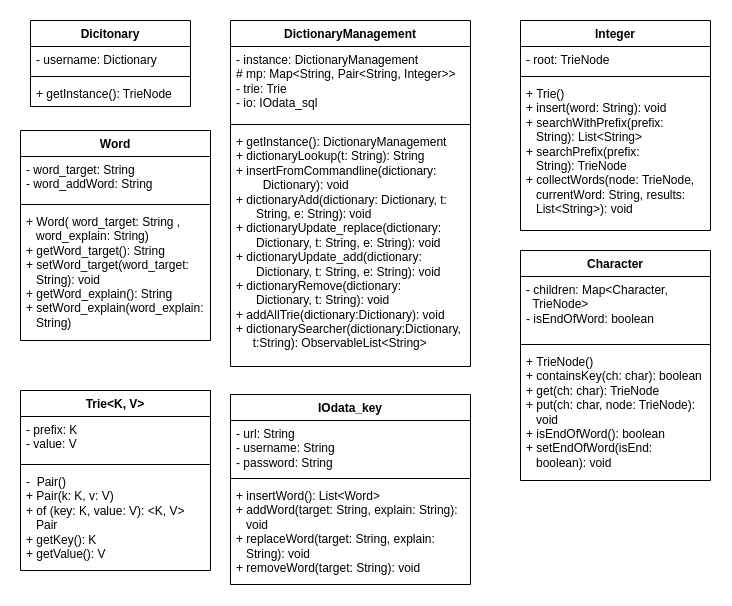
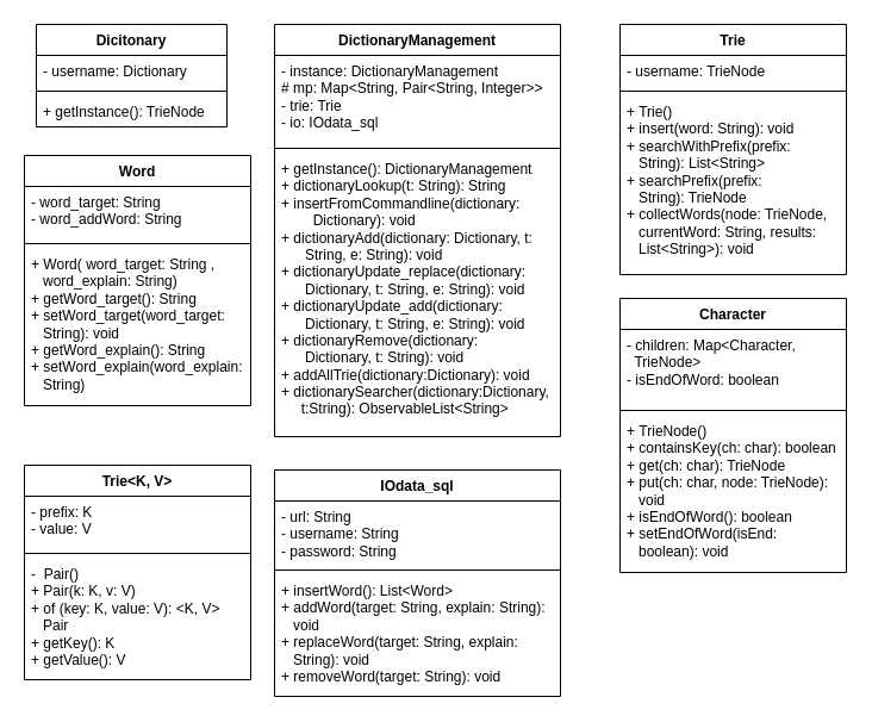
  <mxCell id="0" />
  <mxCell id="1" parent="0" />
  <mxCell id="2" value="Dicitonary" style="swimlane;fontStyle=1;align=center;verticalAlign=top;childLayout=stackLayout;horizontal=1;startSize=26;horizontalStack=0;resizeParent=1;resizeParentMax=0;resizeLast=0;collapsible=1;marginBottom=0;whiteSpace=wrap;html=1;" vertex="1" parent="1"><mxGeometry x="30" y="20" width="160" height="86" as="geometry" /></mxCell>
  <mxCell id="3" value="-&amp;nbsp;username: Dictionary" style="text;strokeColor=none;fillColor=none;align=left;verticalAlign=top;spacingLeft=4;spacingRight=4;overflow=hidden;rotatable=0;points=[[0,0.5],[1,0.5]];portConstraint=eastwest;whiteSpace=wrap;html=1;" vertex="1" parent="2"><mxGeometry y="26" width="160" height="26" as="geometry" /></mxCell>
  <mxCell id="4" value="" style="line;strokeWidth=1;fillColor=none;align=left;verticalAlign=middle;spacingTop=-1;spacingLeft=3;spacingRight=3;rotatable=0;labelPosition=right;points=[];portConstraint=eastwest;strokeColor=inherit;" vertex="1" parent="2"><mxGeometry y="52" width="160" height="8" as="geometry" /></mxCell>
  <mxCell id="5" value="+ getInstance(): TrieNode" style="text;strokeColor=none;fillColor=none;align=left;verticalAlign=top;spacingLeft=4;spacingRight=4;overflow=hidden;rotatable=0;points=[[0,0.5],[1,0.5]];portConstraint=eastwest;whiteSpace=wrap;html=1;" vertex="1" parent="2"><mxGeometry y="60" width="160" height="26" as="geometry" /></mxCell>
  <mxCell id="6" value="DictionaryManagement" style="swimlane;fontStyle=1;align=center;verticalAlign=top;childLayout=stackLayout;horizontal=1;startSize=26;horizontalStack=0;resizeParent=1;resizeParentMax=0;resizeLast=0;collapsible=1;marginBottom=0;whiteSpace=wrap;html=1;" vertex="1" parent="1"><mxGeometry x="230" y="20" width="240" height="346" as="geometry" /></mxCell>
  <mxCell id="7" value="-&amp;nbsp;instance: DictionaryManagement&lt;br&gt;#&amp;nbsp;mp:&amp;nbsp;Map&amp;lt;String, Pair&amp;lt;String, Integer&amp;gt;&amp;gt;&lt;br&gt;- trie: Trie&lt;br&gt;- io:&amp;nbsp;IOdata_sql" style="text;strokeColor=none;fillColor=none;align=left;verticalAlign=top;spacingLeft=4;spacingRight=4;overflow=hidden;rotatable=0;points=[[0,0.5],[1,0.5]];portConstraint=eastwest;whiteSpace=wrap;html=1;" vertex="1" parent="6"><mxGeometry y="26" width="240" height="74" as="geometry" /></mxCell>
  <mxCell id="8" value="" style="line;strokeWidth=1;fillColor=none;align=left;verticalAlign=middle;spacingTop=-1;spacingLeft=3;spacingRight=3;rotatable=0;labelPosition=right;points=[];portConstraint=eastwest;strokeColor=inherit;" vertex="1" parent="6"><mxGeometry y="100" width="240" height="8" as="geometry" /></mxCell>
  <mxCell id="9" value="+ getInstance(): DictionaryManagement&lt;br&gt;+&amp;nbsp;dictionaryLookup(t: String): String&lt;br&gt;+ insertFromCommandline(dictionary:&amp;nbsp; &amp;nbsp; &amp;nbsp; &amp;nbsp; &amp;nbsp; &amp;nbsp; &amp;nbsp; &amp;nbsp; Dictionary): void&lt;br&gt;+&amp;nbsp;dictionaryAdd(dictionary: Dictionary, t:&amp;nbsp; &amp;nbsp; &amp;nbsp; &amp;nbsp; &amp;nbsp; &amp;nbsp; String, e: String): void&lt;br&gt;+&amp;nbsp;dictionaryUpdate_replace(dictionary:&amp;nbsp; &amp;nbsp; &amp;nbsp; &amp;nbsp; &amp;nbsp; &amp;nbsp; &amp;nbsp; Dictionary, t: String, e: String): void&lt;br&gt;+ dictionaryUpdate_add(dictionary:&amp;nbsp; &amp;nbsp; &amp;nbsp; &amp;nbsp; &amp;nbsp; &amp;nbsp; &amp;nbsp; &amp;nbsp; &amp;nbsp; &amp;nbsp; Dictionary, t: String, e: String): void&lt;br&gt;+&amp;nbsp;dictionaryRemove(dictionary:&amp;nbsp; &amp;nbsp; &amp;nbsp; &amp;nbsp; &amp;nbsp; &amp;nbsp; &amp;nbsp; &amp;nbsp; &amp;nbsp; &amp;nbsp; &amp;nbsp; &amp;nbsp; &amp;nbsp; Dictionary, t: String): void&lt;br&gt;+&amp;nbsp;addAllTrie(dictionary:Dictionary): void&lt;br&gt;+&amp;nbsp;dictionarySearcher(dictionary:Dictionary,&amp;nbsp; &amp;nbsp; &amp;nbsp; &amp;nbsp;t:String):&amp;nbsp;ObservableList&amp;lt;String&amp;gt;" style="text;strokeColor=none;fillColor=none;align=left;verticalAlign=top;spacingLeft=4;spacingRight=4;overflow=hidden;rotatable=0;points=[[0,0.5],[1,0.5]];portConstraint=eastwest;whiteSpace=wrap;html=1;" vertex="1" parent="6"><mxGeometry y="108" width="240" height="238" as="geometry" /></mxCell>
  <mxCell id="10" value="Word" style="swimlane;fontStyle=1;align=center;verticalAlign=top;childLayout=stackLayout;horizontal=1;startSize=26;horizontalStack=0;resizeParent=1;resizeParentMax=0;resizeLast=0;collapsible=1;marginBottom=0;whiteSpace=wrap;html=1;" vertex="1" parent="1"><mxGeometry x="20" y="130" width="190" height="210" as="geometry" /></mxCell>
  <mxCell id="11" value="-&amp;nbsp;word_target: String&lt;br&gt;-&amp;nbsp;word_addWord: String" style="text;strokeColor=none;fillColor=none;align=left;verticalAlign=top;spacingLeft=4;spacingRight=4;overflow=hidden;rotatable=0;points=[[0,0.5],[1,0.5]];portConstraint=eastwest;whiteSpace=wrap;html=1;" vertex="1" parent="10"><mxGeometry y="26" width="190" height="44" as="geometry" /></mxCell>
  <mxCell id="12" value="" style="line;strokeWidth=1;fillColor=none;align=left;verticalAlign=middle;spacingTop=-1;spacingLeft=3;spacingRight=3;rotatable=0;labelPosition=right;points=[];portConstraint=eastwest;strokeColor=inherit;" vertex="1" parent="10"><mxGeometry y="70" width="190" height="8" as="geometry" /></mxCell>
  <mxCell id="13" value="+&amp;nbsp;Word( word_target: String ,&amp;nbsp; &amp;nbsp; &amp;nbsp; &amp;nbsp; &amp;nbsp; &amp;nbsp;word_explain: String)&lt;br&gt;+&amp;nbsp;getWord_target(): String&lt;br&gt;+ setWord_target(word_target:&amp;nbsp; &amp;nbsp; &amp;nbsp; &amp;nbsp; &amp;nbsp;String): void&lt;br&gt;+&amp;nbsp;getWord_explain(): String&lt;br&gt;+&amp;nbsp;setWord_explain(word_explain:&amp;nbsp; &amp;nbsp; &amp;nbsp;String)" style="text;strokeColor=none;fillColor=none;align=left;verticalAlign=top;spacingLeft=4;spacingRight=4;overflow=hidden;rotatable=0;points=[[0,0.5],[1,0.5]];portConstraint=eastwest;whiteSpace=wrap;html=1;" vertex="1" parent="10"><mxGeometry y="78" width="190" height="132" as="geometry" /></mxCell>
- <mxCell id="14" value="Integer" style="swimlane;fontStyle=1;align=center;verticalAlign=top;childLayout=stackLayout;horizontal=1;startSize=26;horizontalStack=0;resizeParent=1;resizeParentMax=0;resizeLast=0;collapsible=1;marginBottom=0;whiteSpace=wrap;html=1;" vertex="1" parent="1"><mxGeometry x="520" y="20" width="190" height="210" as="geometry" /></mxCell>
- <mxCell id="15" value="- root: TrieNode" style="text;strokeColor=none;fillColor=none;align=left;verticalAlign=top;spacingLeft=4;spacingRight=4;overflow=hidden;rotatable=0;points=[[0,0.5],[1,0.5]];portConstraint=eastwest;whiteSpace=wrap;html=1;" vertex="1" parent="14"><mxGeometry y="26" width="190" height="26" as="geometry" /></mxCell>
+ <mxCell id="14" value="Trie" style="swimlane;fontStyle=1;align=center;verticalAlign=top;childLayout=stackLayout;horizontal=1;startSize=26;horizontalStack=0;resizeParent=1;resizeParentMax=0;resizeLast=0;collapsible=1;marginBottom=0;whiteSpace=wrap;html=1;" vertex="1" parent="1"><mxGeometry x="520" y="20" width="190" height="210" as="geometry" /></mxCell>
+ <mxCell id="15" value="- username: TrieNode" style="text;strokeColor=none;fillColor=none;align=left;verticalAlign=top;spacingLeft=4;spacingRight=4;overflow=hidden;rotatable=0;points=[[0,0.5],[1,0.5]];portConstraint=eastwest;whiteSpace=wrap;html=1;" vertex="1" parent="14"><mxGeometry y="26" width="190" height="26" as="geometry" /></mxCell>
  <mxCell id="16" value="" style="line;strokeWidth=1;fillColor=none;align=left;verticalAlign=middle;spacingTop=-1;spacingLeft=3;spacingRight=3;rotatable=0;labelPosition=right;points=[];portConstraint=eastwest;strokeColor=inherit;" vertex="1" parent="14"><mxGeometry y="52" width="190" height="8" as="geometry" /></mxCell>
  <mxCell id="17" value="+ Trie()&lt;br&gt;+&amp;nbsp;insert(word: String): void&lt;br&gt;+&amp;nbsp;searchWithPrefix(prefix:&amp;nbsp; &amp;nbsp; &amp;nbsp; &amp;nbsp; &amp;nbsp; &amp;nbsp; &amp;nbsp; &amp;nbsp;String):&amp;nbsp;List&amp;lt;String&amp;gt;&lt;br&gt;+&amp;nbsp;searchPrefix(prefix:&amp;nbsp; &amp;nbsp; &amp;nbsp; &amp;nbsp; &amp;nbsp; &amp;nbsp; &amp;nbsp; &amp;nbsp; &amp;nbsp; &amp;nbsp; &amp;nbsp; &amp;nbsp;String): TrieNode&lt;br&gt;+&amp;nbsp;collectWords(node: TrieNode,&amp;nbsp; &amp;nbsp; &amp;nbsp; &amp;nbsp;currentWord: String, results:&amp;nbsp; &amp;nbsp; &amp;nbsp; &amp;nbsp; &amp;nbsp;List&amp;lt;String&amp;gt;): void" style="text;strokeColor=none;fillColor=none;align=left;verticalAlign=top;spacingLeft=4;spacingRight=4;overflow=hidden;rotatable=0;points=[[0,0.5],[1,0.5]];portConstraint=eastwest;whiteSpace=wrap;html=1;" vertex="1" parent="14"><mxGeometry y="60" width="190" height="150" as="geometry" /></mxCell>
  <mxCell id="18" value="Character" style="swimlane;fontStyle=1;align=center;verticalAlign=top;childLayout=stackLayout;horizontal=1;startSize=26;horizontalStack=0;resizeParent=1;resizeParentMax=0;resizeLast=0;collapsible=1;marginBottom=0;whiteSpace=wrap;html=1;" vertex="1" parent="1"><mxGeometry x="520" y="250" width="190" height="230" as="geometry" /></mxCell>
  <mxCell id="19" value="- children:&amp;nbsp;Map&amp;lt;Character,&amp;nbsp; &amp;nbsp; &amp;nbsp; &amp;nbsp; &amp;nbsp; &amp;nbsp; &amp;nbsp; TrieNode&amp;gt;&lt;br&gt;-&amp;nbsp;isEndOfWord: boolean" style="text;strokeColor=none;fillColor=none;align=left;verticalAlign=top;spacingLeft=4;spacingRight=4;overflow=hidden;rotatable=0;points=[[0,0.5],[1,0.5]];portConstraint=eastwest;whiteSpace=wrap;html=1;" vertex="1" parent="18"><mxGeometry y="26" width="190" height="64" as="geometry" /></mxCell>
  <mxCell id="20" value="" style="line;strokeWidth=1;fillColor=none;align=left;verticalAlign=middle;spacingTop=-1;spacingLeft=3;spacingRight=3;rotatable=0;labelPosition=right;points=[];portConstraint=eastwest;strokeColor=inherit;" vertex="1" parent="18"><mxGeometry y="90" width="190" height="8" as="geometry" /></mxCell>
  <mxCell id="21" value="+&amp;nbsp;TrieNode()&lt;br&gt;+&amp;nbsp;containsKey(ch: char): boolean&lt;br&gt;+ get(ch: char): TrieNode&lt;br&gt;+ put(ch: char, node: TrieNode):&amp;nbsp; &amp;nbsp; &amp;nbsp; &amp;nbsp;void&lt;br&gt;+&amp;nbsp;isEndOfWord(): boolean&lt;br&gt;+&amp;nbsp;setEndOfWord(isEnd:&amp;nbsp; &amp;nbsp; &amp;nbsp; &amp;nbsp; &amp;nbsp; &amp;nbsp; &amp;nbsp; &amp;nbsp; &amp;nbsp; &amp;nbsp;boolean): void" style="text;strokeColor=none;fillColor=none;align=left;verticalAlign=top;spacingLeft=4;spacingRight=4;overflow=hidden;rotatable=0;points=[[0,0.5],[1,0.5]];portConstraint=eastwest;whiteSpace=wrap;html=1;" vertex="1" parent="18"><mxGeometry y="98" width="190" height="132" as="geometry" /></mxCell>
  <mxCell id="22" value="Trie&amp;lt;K, V&amp;gt;" style="swimlane;fontStyle=1;align=center;verticalAlign=top;childLayout=stackLayout;horizontal=1;startSize=26;horizontalStack=0;resizeParent=1;resizeParentMax=0;resizeLast=0;collapsible=1;marginBottom=0;whiteSpace=wrap;html=1;" vertex="1" parent="1"><mxGeometry x="20" y="390" width="190" height="180" as="geometry" /></mxCell>
  <mxCell id="23" value="- prefix: K&lt;br&gt;- value: V" style="text;strokeColor=none;fillColor=none;align=left;verticalAlign=top;spacingLeft=4;spacingRight=4;overflow=hidden;rotatable=0;points=[[0,0.5],[1,0.5]];portConstraint=eastwest;whiteSpace=wrap;html=1;" vertex="1" parent="22"><mxGeometry y="26" width="190" height="44" as="geometry" /></mxCell>
  <mxCell id="24" value="" style="line;strokeWidth=1;fillColor=none;align=left;verticalAlign=middle;spacingTop=-1;spacingLeft=3;spacingRight=3;rotatable=0;labelPosition=right;points=[];portConstraint=eastwest;strokeColor=inherit;" vertex="1" parent="22"><mxGeometry y="70" width="190" height="8" as="geometry" /></mxCell>
  <mxCell id="25" value="-&amp;nbsp; Pair()&lt;br&gt;+&amp;nbsp;Pair(k: K, v: V)&lt;br&gt;+&amp;nbsp;of (key: K, value: V):&amp;nbsp;&amp;lt;K, V&amp;gt;&amp;nbsp; &amp;nbsp; &amp;nbsp; &amp;nbsp; &amp;nbsp;Pair&lt;br&gt;+&amp;nbsp;getKey(): K&lt;br&gt;+&amp;nbsp;getValue(): V" style="text;strokeColor=none;fillColor=none;align=left;verticalAlign=top;spacingLeft=4;spacingRight=4;overflow=hidden;rotatable=0;points=[[0,0.5],[1,0.5]];portConstraint=eastwest;whiteSpace=wrap;html=1;" vertex="1" parent="22"><mxGeometry y="78" width="190" height="102" as="geometry" /></mxCell>
- <mxCell id="26" value="IOdata_key" style="swimlane;fontStyle=1;align=center;verticalAlign=top;childLayout=stackLayout;horizontal=1;startSize=26;horizontalStack=0;resizeParent=1;resizeParentMax=0;resizeLast=0;collapsible=1;marginBottom=0;whiteSpace=wrap;html=1;" vertex="1" parent="1"><mxGeometry x="230" y="394" width="240" height="190" as="geometry" /></mxCell>
+ <mxCell id="26" value="IOdata_sql" style="swimlane;fontStyle=1;align=center;verticalAlign=top;childLayout=stackLayout;horizontal=1;startSize=26;horizontalStack=0;resizeParent=1;resizeParentMax=0;resizeLast=0;collapsible=1;marginBottom=0;whiteSpace=wrap;html=1;" vertex="1" parent="1"><mxGeometry x="230" y="394" width="240" height="190" as="geometry" /></mxCell>
  <mxCell id="27" value="-&amp;nbsp;url: String&lt;br&gt;-&amp;nbsp;username: String&lt;br&gt;- password: String" style="text;strokeColor=none;fillColor=none;align=left;verticalAlign=top;spacingLeft=4;spacingRight=4;overflow=hidden;rotatable=0;points=[[0,0.5],[1,0.5]];portConstraint=eastwest;whiteSpace=wrap;html=1;" vertex="1" parent="26"><mxGeometry y="26" width="240" height="54" as="geometry" /></mxCell>
  <mxCell id="28" value="" style="line;strokeWidth=1;fillColor=none;align=left;verticalAlign=middle;spacingTop=-1;spacingLeft=3;spacingRight=3;rotatable=0;labelPosition=right;points=[];portConstraint=eastwest;strokeColor=inherit;" vertex="1" parent="26"><mxGeometry y="80" width="240" height="8" as="geometry" /></mxCell>
  <mxCell id="29" value="+&amp;nbsp;insertWord():&amp;nbsp;List&amp;lt;Word&amp;gt;&lt;br&gt;+&amp;nbsp;addWord(target: String, explain: String):&amp;nbsp; &amp;nbsp; &amp;nbsp;void&lt;br&gt;+&amp;nbsp;replaceWord(target: String, explain:&amp;nbsp; &amp;nbsp; &amp;nbsp; &amp;nbsp; &amp;nbsp; &amp;nbsp; &amp;nbsp;String): void&lt;br&gt;+&amp;nbsp;removeWord(target: String): void" style="text;strokeColor=none;fillColor=none;align=left;verticalAlign=top;spacingLeft=4;spacingRight=4;overflow=hidden;rotatable=0;points=[[0,0.5],[1,0.5]];portConstraint=eastwest;whiteSpace=wrap;html=1;" vertex="1" parent="26"><mxGeometry y="88" width="240" height="102" as="geometry" /></mxCell>
